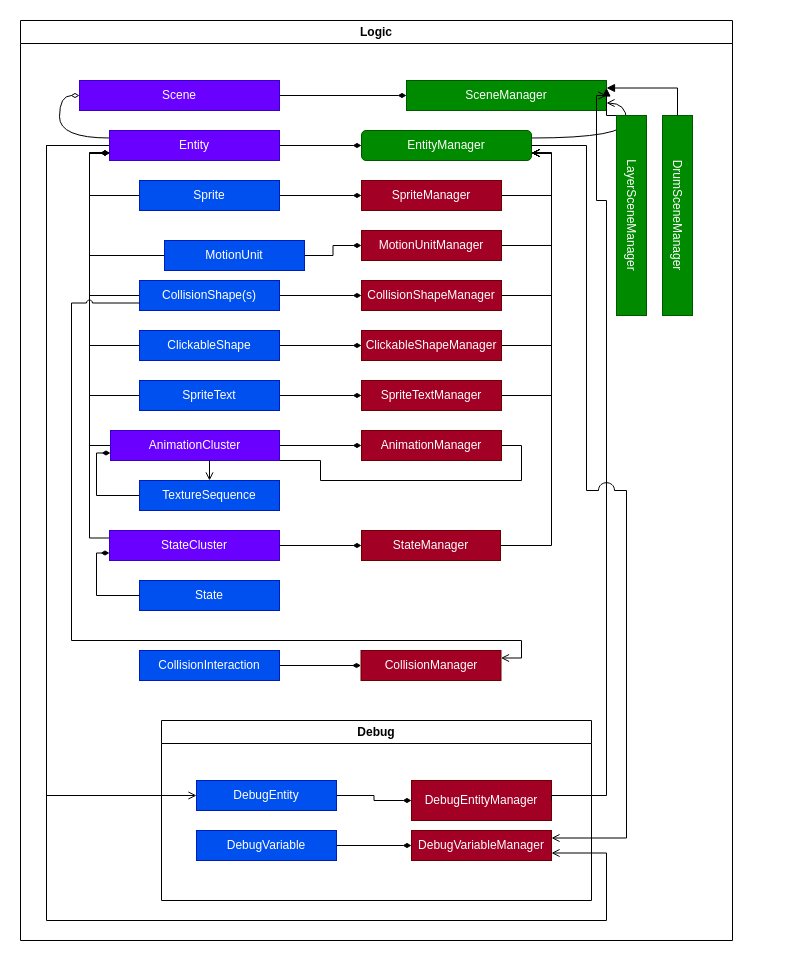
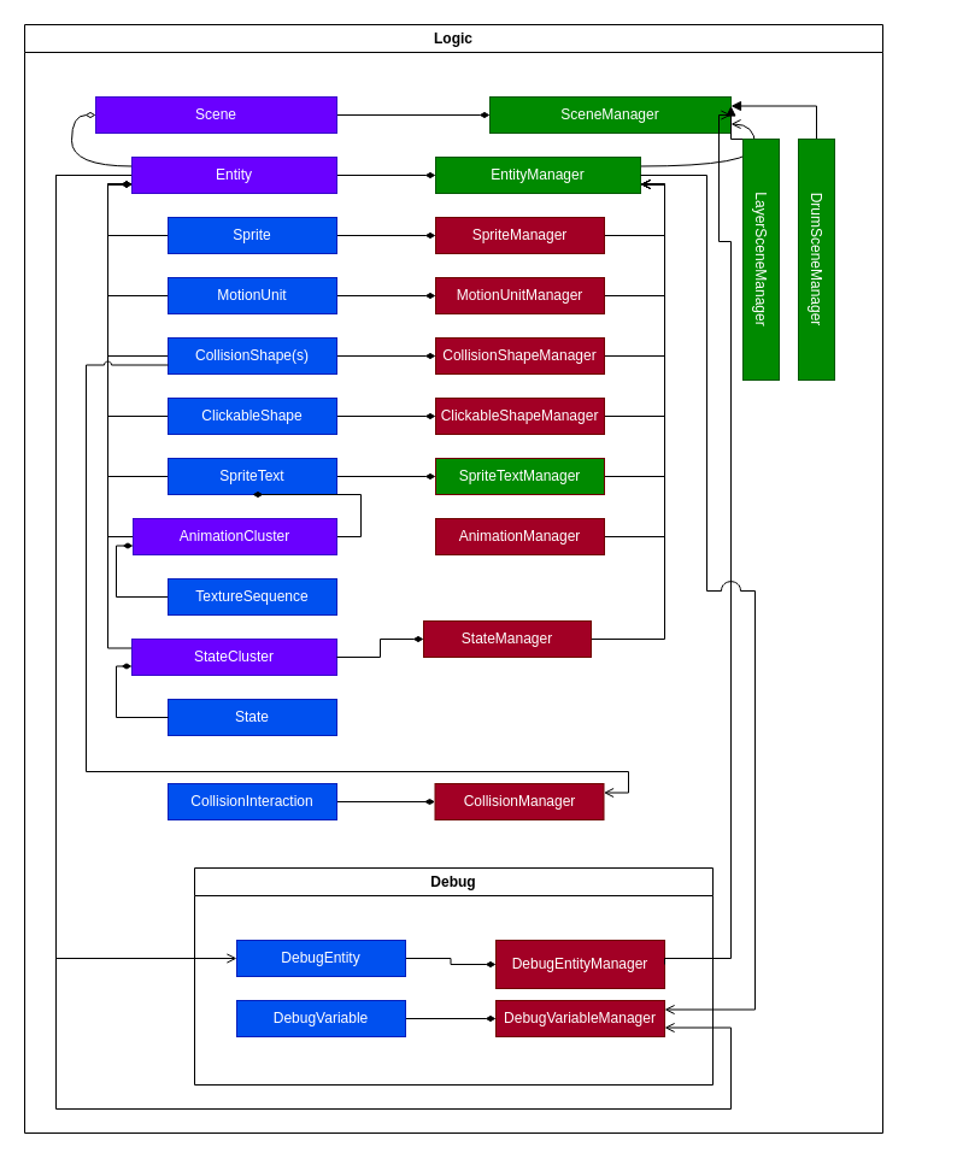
  <mxCell id="0" />
  <mxCell id="1" parent="0" />
  <mxCell id="2" value="Logic" style="swimlane;whiteSpace=wrap;html=1;" vertex="1" parent="1"><mxGeometry x="20" y="20" width="712" height="920" as="geometry" /></mxCell>
- <mxCell id="3" style="edgeStyle=orthogonalEdgeStyle;rounded=0;orthogonalLoop=1;jettySize=auto;html=1;exitX=1;exitY=0.5;exitDx=0;exitDy=0;endArrow=open;endFill=0;" edge="1" parent="2" source="43" target="67"><mxGeometry relative="1" as="geometry" /></mxCell>
+ <mxCell id="3" style="edgeStyle=orthogonalEdgeStyle;rounded=0;orthogonalLoop=1;jettySize=auto;html=1;exitX=1;exitY=0.5;exitDx=0;exitDy=0;entryX=1;entryY=0.75;entryDx=0;entryDy=0;endArrow=open;endFill=0;" edge="1" parent="2" source="43" target="32"><mxGeometry relative="1" as="geometry" /></mxCell>
  <mxCell id="4" style="edgeStyle=orthogonalEdgeStyle;rounded=0;orthogonalLoop=1;jettySize=auto;html=1;exitX=1;exitY=0.5;exitDx=0;exitDy=0;entryX=1;entryY=0.75;entryDx=0;entryDy=0;endArrow=open;endFill=0;" edge="1" parent="2" source="54" target="32"><mxGeometry relative="1" as="geometry" /></mxCell>
  <mxCell id="5" style="edgeStyle=orthogonalEdgeStyle;rounded=0;orthogonalLoop=1;jettySize=auto;html=1;exitX=1;exitY=0.5;exitDx=0;exitDy=0;entryX=0;entryY=0.5;entryDx=0;entryDy=0;endArrow=diamondThin;endFill=1;" edge="1" parent="2" source="6" target="30"><mxGeometry relative="1" as="geometry" /></mxCell>
  <mxCell id="6" value="Scene" style="rounded=0;whiteSpace=wrap;html=1;fillColor=#6a00ff;fontColor=#ffffff;strokeColor=#3700CC;" vertex="1" parent="2"><mxGeometry x="59" y="60" width="200" height="30" as="geometry" /></mxCell>
  <mxCell id="7" style="edgeStyle=orthogonalEdgeStyle;rounded=0;orthogonalLoop=1;jettySize=auto;html=1;exitX=0;exitY=0.25;exitDx=0;exitDy=0;entryX=0;entryY=0.5;entryDx=0;entryDy=0;curved=1;endArrow=diamondThin;endFill=0;" edge="1" parent="2" source="11" target="6"><mxGeometry relative="1" as="geometry" /></mxCell>
  <mxCell id="8" style="edgeStyle=orthogonalEdgeStyle;rounded=0;orthogonalLoop=1;jettySize=auto;html=1;exitX=1;exitY=0.5;exitDx=0;exitDy=0;entryX=0;entryY=0.5;entryDx=0;entryDy=0;endArrow=diamondThin;endFill=1;" edge="1" parent="2" source="11" target="32"><mxGeometry relative="1" as="geometry" /></mxCell>
  <mxCell id="9" style="edgeStyle=orthogonalEdgeStyle;rounded=0;orthogonalLoop=1;jettySize=auto;html=1;exitX=0;exitY=0.5;exitDx=0;exitDy=0;entryX=0;entryY=0.5;entryDx=0;entryDy=0;endArrow=open;endFill=0;" edge="1" parent="2" source="11" target="59"><mxGeometry relative="1" as="geometry"><Array as="points"><mxPoint x="26" y="125" /><mxPoint x="26" y="775" /></Array></mxGeometry></mxCell>
  <mxCell id="10" style="edgeStyle=orthogonalEdgeStyle;rounded=0;orthogonalLoop=1;jettySize=auto;html=1;exitX=0;exitY=0.5;exitDx=0;exitDy=0;endArrow=open;endFill=0;entryX=1;entryY=0.75;entryDx=0;entryDy=0;" edge="1" parent="2" source="11" target="63"><mxGeometry relative="1" as="geometry"><mxPoint x="586" y="830" as="targetPoint" /><Array as="points"><mxPoint x="26" y="125" /><mxPoint x="26" y="900" /><mxPoint x="586" y="900" /><mxPoint x="586" y="833" /></Array></mxGeometry></mxCell>
  <mxCell id="11" value="Entity" style="rounded=0;whiteSpace=wrap;html=1;fillColor=#6a00ff;fontColor=#ffffff;strokeColor=#3700CC;" vertex="1" parent="2"><mxGeometry x="89" y="110" width="170" height="30" as="geometry" /></mxCell>
  <mxCell id="12" style="edgeStyle=orthogonalEdgeStyle;rounded=0;orthogonalLoop=1;jettySize=auto;html=1;exitX=0;exitY=0.5;exitDx=0;exitDy=0;entryX=0;entryY=0.75;entryDx=0;entryDy=0;endArrow=diamondThin;endFill=1;" edge="1" parent="2" source="14" target="11"><mxGeometry relative="1" as="geometry" /></mxCell>
  <mxCell id="13" style="edgeStyle=orthogonalEdgeStyle;rounded=0;orthogonalLoop=1;jettySize=auto;html=1;exitX=1;exitY=0.5;exitDx=0;exitDy=0;entryX=0;entryY=0.5;entryDx=0;entryDy=0;endArrow=diamondThin;endFill=1;" edge="1" parent="2" source="14" target="34"><mxGeometry relative="1" as="geometry" /></mxCell>
  <mxCell id="14" value="Sprite" style="rounded=0;whiteSpace=wrap;html=1;fillColor=#0050ef;fontColor=#ffffff;strokeColor=#001DBC;" vertex="1" parent="2"><mxGeometry x="119" y="160" width="140" height="30" as="geometry" /></mxCell>
  <mxCell id="15" style="edgeStyle=orthogonalEdgeStyle;rounded=0;orthogonalLoop=1;jettySize=auto;html=1;exitX=0;exitY=0.5;exitDx=0;exitDy=0;entryX=0;entryY=0.75;entryDx=0;entryDy=0;endArrow=diamondThin;endFill=1;" edge="1" parent="2" source="17" target="11"><mxGeometry relative="1" as="geometry" /></mxCell>
  <mxCell id="16" style="edgeStyle=orthogonalEdgeStyle;rounded=0;orthogonalLoop=1;jettySize=auto;html=1;exitX=1;exitY=0.5;exitDx=0;exitDy=0;entryX=0;entryY=0.5;entryDx=0;entryDy=0;endArrow=diamondThin;endFill=1;" edge="1" parent="2" source="17" target="36"><mxGeometry relative="1" as="geometry" /></mxCell>
- <mxCell id="17" value="MotionUnit" style="rounded=0;whiteSpace=wrap;html=1;fillColor=#0050ef;fontColor=#ffffff;strokeColor=#001DBC;" vertex="1" parent="2"><mxGeometry x="144" y="220" width="140" height="30" as="geometry" /></mxCell>
+ <mxCell id="17" value="MotionUnit" style="rounded=0;whiteSpace=wrap;html=1;fillColor=#0050ef;fontColor=#ffffff;strokeColor=#001DBC;" vertex="1" parent="2"><mxGeometry x="119" y="210" width="140" height="30" as="geometry" /></mxCell>
  <mxCell id="18" style="edgeStyle=orthogonalEdgeStyle;rounded=0;orthogonalLoop=1;jettySize=auto;html=1;exitX=0;exitY=0.5;exitDx=0;exitDy=0;entryX=0;entryY=0.75;entryDx=0;entryDy=0;endArrow=diamondThin;endFill=1;" edge="1" parent="2" source="20" target="11"><mxGeometry relative="1" as="geometry" /></mxCell>
  <mxCell id="19" style="edgeStyle=orthogonalEdgeStyle;rounded=0;orthogonalLoop=1;jettySize=auto;html=1;exitX=1;exitY=0.5;exitDx=0;exitDy=0;entryX=0;entryY=0.5;entryDx=0;entryDy=0;endArrow=diamondThin;endFill=1;" edge="1" parent="2" source="20" target="38"><mxGeometry relative="1" as="geometry" /></mxCell>
  <mxCell id="20" value="CollisionShape(s)" style="rounded=0;whiteSpace=wrap;html=1;fillColor=#0050ef;fontColor=#ffffff;strokeColor=#001DBC;" vertex="1" parent="2"><mxGeometry x="119" y="260" width="140" height="30" as="geometry" /></mxCell>
  <mxCell id="21" style="edgeStyle=orthogonalEdgeStyle;rounded=0;orthogonalLoop=1;jettySize=auto;html=1;exitX=0;exitY=0.5;exitDx=0;exitDy=0;entryX=0;entryY=0.75;entryDx=0;entryDy=0;endArrow=diamondThin;endFill=1;" edge="1" parent="2" source="23" target="11"><mxGeometry relative="1" as="geometry" /></mxCell>
  <mxCell id="22" style="edgeStyle=orthogonalEdgeStyle;rounded=0;orthogonalLoop=1;jettySize=auto;html=1;exitX=1;exitY=0.5;exitDx=0;exitDy=0;entryX=0;entryY=0.5;entryDx=0;entryDy=0;endArrow=diamondThin;endFill=1;" edge="1" parent="2" source="23" target="40"><mxGeometry relative="1" as="geometry" /></mxCell>
  <mxCell id="23" value="ClickableShape" style="rounded=0;whiteSpace=wrap;html=1;fillColor=#0050ef;fontColor=#ffffff;strokeColor=#001DBC;" vertex="1" parent="2"><mxGeometry x="119" y="310" width="140" height="30" as="geometry" /></mxCell>
  <mxCell id="24" style="edgeStyle=orthogonalEdgeStyle;rounded=0;orthogonalLoop=1;jettySize=auto;html=1;exitX=0;exitY=0.5;exitDx=0;exitDy=0;entryX=0;entryY=0.75;entryDx=0;entryDy=0;endArrow=diamondThin;endFill=1;" edge="1" parent="2" source="26" target="11"><mxGeometry relative="1" as="geometry" /></mxCell>
  <mxCell id="25" style="edgeStyle=orthogonalEdgeStyle;rounded=0;orthogonalLoop=1;jettySize=auto;html=1;exitX=1;exitY=0.5;exitDx=0;exitDy=0;entryX=0;entryY=0.5;entryDx=0;entryDy=0;endArrow=diamondThin;endFill=1;" edge="1" parent="2" source="26" target="42"><mxGeometry relative="1" as="geometry" /></mxCell>
  <mxCell id="26" value="SpriteText" style="rounded=0;whiteSpace=wrap;html=1;fillColor=#0050ef;fontColor=#ffffff;strokeColor=#001DBC;" vertex="1" parent="2"><mxGeometry x="119" y="360" width="140" height="30" as="geometry" /></mxCell>
  <mxCell id="27" style="edgeStyle=orthogonalEdgeStyle;rounded=0;orthogonalLoop=1;jettySize=auto;html=1;exitX=0;exitY=0.5;exitDx=0;exitDy=0;entryX=0;entryY=0.75;entryDx=0;entryDy=0;endArrow=diamondThin;endFill=1;" edge="1" parent="2" source="29" target="11"><mxGeometry relative="1" as="geometry"><mxPoint x="-49" y="150" as="targetPoint" /></mxGeometry></mxCell>
- <mxCell id="28" style="edgeStyle=orthogonalEdgeStyle;rounded=0;orthogonalLoop=1;jettySize=auto;html=1;exitX=1;exitY=0.5;exitDx=0;exitDy=0;entryX=0;entryY=0.5;entryDx=0;entryDy=0;endArrow=diamondThin;endFill=1;" edge="1" parent="2" source="29" target="43"><mxGeometry relative="1" as="geometry" /></mxCell>
+ <mxCell id="28" style="edgeStyle=orthogonalEdgeStyle;rounded=0;orthogonalLoop=1;jettySize=auto;html=1;exitX=1;exitY=0.5;exitDx=0;exitDy=0;endArrow=diamondThin;endFill=1;" edge="1" parent="2" source="29" target="26"><mxGeometry relative="1" as="geometry" /></mxCell>
  <mxCell id="29" value="AnimationCluster" style="rounded=0;whiteSpace=wrap;html=1;fillColor=#6a00ff;fontColor=#ffffff;strokeColor=#3700CC;" vertex="1" parent="2"><mxGeometry x="90" y="410" width="169" height="30" as="geometry" /></mxCell>
  <mxCell id="30" value="SceneManager" style="rounded=0;whiteSpace=wrap;html=1;fillColor=#008a00;fontColor=#ffffff;strokeColor=#005700;" vertex="1" parent="2"><mxGeometry x="386" y="60" width="200" height="30" as="geometry" /></mxCell>
  <mxCell id="31" style="edgeStyle=orthogonalEdgeStyle;rounded=0;orthogonalLoop=1;jettySize=auto;html=1;exitX=1;exitY=0.25;exitDx=0;exitDy=0;entryX=1;entryY=0.75;entryDx=0;entryDy=0;curved=1;endArrow=open;endFill=0;" edge="1" parent="2" source="32" target="30"><mxGeometry relative="1" as="geometry" /></mxCell>
- <mxCell id="32" value="EntityManager" style="whiteSpace=wrap;html=1;fillColor=#008a00;fontColor=#ffffff;strokeColor=#005700;rounded=1;" vertex="1" parent="2"><mxGeometry x="341" y="110" width="170" height="30" as="geometry" /></mxCell>
+ <mxCell id="32" value="EntityManager" style="rounded=0;whiteSpace=wrap;html=1;fillColor=#008a00;fontColor=#ffffff;strokeColor=#005700;" vertex="1" parent="2"><mxGeometry x="341" y="110" width="170" height="30" as="geometry" /></mxCell>
  <mxCell id="33" style="edgeStyle=orthogonalEdgeStyle;rounded=0;orthogonalLoop=1;jettySize=auto;html=1;exitX=1;exitY=0.5;exitDx=0;exitDy=0;entryX=1;entryY=0.75;entryDx=0;entryDy=0;endArrow=open;endFill=0;" edge="1" parent="2" source="34" target="32"><mxGeometry relative="1" as="geometry" /></mxCell>
  <mxCell id="34" value="SpriteManager" style="rounded=0;whiteSpace=wrap;html=1;fillColor=#a20025;fontColor=#ffffff;strokeColor=#6F0000;" vertex="1" parent="2"><mxGeometry x="341" y="160" width="140" height="30" as="geometry" /></mxCell>
  <mxCell id="35" style="edgeStyle=orthogonalEdgeStyle;rounded=0;orthogonalLoop=1;jettySize=auto;html=1;exitX=1;exitY=0.5;exitDx=0;exitDy=0;entryX=1;entryY=0.75;entryDx=0;entryDy=0;endArrow=open;endFill=0;" edge="1" parent="2" source="36" target="32"><mxGeometry relative="1" as="geometry" /></mxCell>
  <mxCell id="36" value="MotionUnitManager" style="rounded=0;whiteSpace=wrap;html=1;fillColor=#a20025;fontColor=#ffffff;strokeColor=#6F0000;" vertex="1" parent="2"><mxGeometry x="341" y="210" width="140" height="30" as="geometry" /></mxCell>
  <mxCell id="37" style="edgeStyle=orthogonalEdgeStyle;rounded=0;orthogonalLoop=1;jettySize=auto;html=1;exitX=1;exitY=0.5;exitDx=0;exitDy=0;entryX=1;entryY=0.75;entryDx=0;entryDy=0;endArrow=open;endFill=0;" edge="1" parent="2" source="38" target="32"><mxGeometry relative="1" as="geometry" /></mxCell>
  <mxCell id="38" value="CollisionShapeManager" style="rounded=0;whiteSpace=wrap;html=1;fillColor=#a20025;fontColor=#ffffff;strokeColor=#6F0000;" vertex="1" parent="2"><mxGeometry x="341" y="260" width="140" height="30" as="geometry" /></mxCell>
  <mxCell id="39" style="edgeStyle=orthogonalEdgeStyle;rounded=0;orthogonalLoop=1;jettySize=auto;html=1;exitX=1;exitY=0.5;exitDx=0;exitDy=0;entryX=1;entryY=0.75;entryDx=0;entryDy=0;endArrow=open;endFill=0;" edge="1" parent="2" source="40" target="32"><mxGeometry relative="1" as="geometry" /></mxCell>
  <mxCell id="40" value="ClickableShapeManager" style="rounded=0;whiteSpace=wrap;html=1;fillColor=#a20025;fontColor=#ffffff;strokeColor=#6F0000;" vertex="1" parent="2"><mxGeometry x="341" y="310" width="140" height="30" as="geometry" /></mxCell>
  <mxCell id="41" style="edgeStyle=orthogonalEdgeStyle;rounded=0;orthogonalLoop=1;jettySize=auto;html=1;exitX=1;exitY=0.5;exitDx=0;exitDy=0;entryX=1;entryY=0.75;entryDx=0;entryDy=0;endArrow=open;endFill=0;" edge="1" parent="2" source="42" target="32"><mxGeometry relative="1" as="geometry" /></mxCell>
- <mxCell id="42" value="SpriteTextManager" style="rounded=0;whiteSpace=wrap;html=1;fillColor=#a20025;fontColor=#ffffff;strokeColor=#6F0000;" vertex="1" parent="2"><mxGeometry x="341" y="360" width="140" height="30" as="geometry" /></mxCell>
+ <mxCell id="42" value="SpriteTextManager" style="rounded=0;whiteSpace=wrap;html=1;fillColor=#008a00;fontColor=#ffffff;strokeColor=#6F0000;" vertex="1" parent="2"><mxGeometry x="341" y="360" width="140" height="30" as="geometry" /></mxCell>
  <mxCell id="43" value="AnimationManager" style="rounded=0;whiteSpace=wrap;html=1;fillColor=#a20025;fontColor=#ffffff;strokeColor=#6F0000;" vertex="1" parent="2"><mxGeometry x="341" y="410" width="140" height="30" as="geometry" /></mxCell>
  <mxCell id="44" value="CollisionManager" style="rounded=0;whiteSpace=wrap;html=1;fillColor=#a20025;fontColor=#ffffff;strokeColor=#6F0000;" vertex="1" parent="2"><mxGeometry x="340.5" y="630" width="140" height="30" as="geometry" /></mxCell>
  <mxCell id="45" style="edgeStyle=orthogonalEdgeStyle;rounded=0;orthogonalLoop=1;jettySize=auto;html=1;exitX=1;exitY=0.5;exitDx=0;exitDy=0;entryX=0;entryY=0.5;entryDx=0;entryDy=0;endArrow=diamondThin;endFill=1;" edge="1" parent="2" source="46" target="44"><mxGeometry relative="1" as="geometry" /></mxCell>
  <mxCell id="46" value="CollisionInteraction" style="rounded=0;whiteSpace=wrap;html=1;fillColor=#0050ef;fontColor=#ffffff;strokeColor=#001DBC;" vertex="1" parent="2"><mxGeometry x="119" y="630" width="140" height="30" as="geometry" /></mxCell>
  <mxCell id="47" style="edgeStyle=orthogonalEdgeStyle;rounded=0;orthogonalLoop=1;jettySize=auto;html=1;exitX=0;exitY=0.5;exitDx=0;exitDy=0;entryX=1;entryY=0.25;entryDx=0;entryDy=0;endArrow=block;endFill=1;" edge="1" parent="2" source="48" target="30"><mxGeometry relative="1" as="geometry" /></mxCell>
  <mxCell id="48" value="DrumSceneManager" style="rounded=0;whiteSpace=wrap;html=1;rotation=90;fillColor=#008a00;fontColor=#ffffff;strokeColor=#005700;" vertex="1" parent="2"><mxGeometry x="557" y="180" width="200" height="30" as="geometry" /></mxCell>
  <mxCell id="49" style="edgeStyle=orthogonalEdgeStyle;rounded=0;orthogonalLoop=1;jettySize=auto;html=1;exitX=0;exitY=0.5;exitDx=0;exitDy=0;entryX=1;entryY=0.25;entryDx=0;entryDy=0;endArrow=block;endFill=1;" edge="1" parent="2" source="50" target="30"><mxGeometry relative="1" as="geometry"><mxPoint x="555" y="80" as="targetPoint" /></mxGeometry></mxCell>
  <mxCell id="50" value="LayerSceneManager" style="rounded=0;whiteSpace=wrap;html=1;rotation=90;fillColor=#008a00;fontColor=#ffffff;strokeColor=#005700;" vertex="1" parent="2"><mxGeometry x="511" y="180" width="200" height="30" as="geometry" /></mxCell>
  <mxCell id="51" style="edgeStyle=orthogonalEdgeStyle;rounded=0;orthogonalLoop=1;jettySize=auto;html=1;exitX=0;exitY=0.25;exitDx=0;exitDy=0;entryX=0;entryY=0.75;entryDx=0;entryDy=0;endArrow=diamondThin;endFill=1;" edge="1" parent="2" source="52" target="11"><mxGeometry relative="1" as="geometry" /></mxCell>
  <mxCell id="52" value="StateCluster" style="rounded=0;whiteSpace=wrap;html=1;fillColor=#6a00ff;fontColor=#ffffff;strokeColor=#3700CC;" vertex="1" parent="2"><mxGeometry x="89" y="510" width="170" height="30" as="geometry" /></mxCell>
  <mxCell id="53" value="State" style="rounded=0;whiteSpace=wrap;html=1;fillColor=#0050ef;fontColor=#ffffff;strokeColor=#001DBC;" vertex="1" parent="2"><mxGeometry x="119" y="560" width="140" height="30" as="geometry" /></mxCell>
- <mxCell id="54" value="StateManager" style="rounded=0;whiteSpace=wrap;html=1;fillColor=#a20025;fontColor=#ffffff;strokeColor=#6F0000;" vertex="1" parent="2"><mxGeometry x="341" y="510" width="139" height="30" as="geometry" /></mxCell>
+ <mxCell id="54" value="StateManager" style="rounded=0;whiteSpace=wrap;html=1;fillColor=#a20025;fontColor=#ffffff;strokeColor=#6F0000;" vertex="1" parent="2"><mxGeometry x="331" y="495" width="139" height="30" as="geometry" /></mxCell>
  <mxCell id="55" style="edgeStyle=orthogonalEdgeStyle;rounded=0;orthogonalLoop=1;jettySize=auto;html=1;exitX=0;exitY=0.5;exitDx=0;exitDy=0;entryX=0;entryY=0.75;entryDx=0;entryDy=0;endArrow=diamondThin;endFill=1;" edge="1" parent="2" source="53" target="52"><mxGeometry relative="1" as="geometry"><Array as="points"><mxPoint x="76" y="575" /><mxPoint x="76" y="533" /></Array></mxGeometry></mxCell>
  <mxCell id="56" style="edgeStyle=orthogonalEdgeStyle;rounded=0;orthogonalLoop=1;jettySize=auto;html=1;exitX=1;exitY=0.5;exitDx=0;exitDy=0;entryX=0;entryY=0.5;entryDx=0;entryDy=0;endArrow=diamondThin;endFill=1;" edge="1" parent="2" source="52" target="54"><mxGeometry relative="1" as="geometry" /></mxCell>
  <mxCell id="57" value="Debug" style="swimlane;whiteSpace=wrap;html=1;" vertex="1" parent="2"><mxGeometry x="141" y="700" width="430" height="180" as="geometry"><mxRectangle x="800" y="30" width="70" height="30" as="alternateBounds" /></mxGeometry></mxCell>
  <mxCell id="58" style="edgeStyle=orthogonalEdgeStyle;rounded=0;orthogonalLoop=1;jettySize=auto;html=1;exitX=1;exitY=0.5;exitDx=0;exitDy=0;entryX=0;entryY=0.5;entryDx=0;entryDy=0;endArrow=diamondThin;endFill=1;" edge="1" parent="57" source="59" target="60"><mxGeometry relative="1" as="geometry" /></mxCell>
  <mxCell id="59" value="DebugEntity" style="rounded=0;whiteSpace=wrap;html=1;fillColor=#0050ef;fontColor=#ffffff;strokeColor=#001DBC;" vertex="1" parent="57"><mxGeometry x="35" y="60" width="140" height="30" as="geometry" /></mxCell>
  <mxCell id="60" value="DebugEntityManager" style="rounded=0;whiteSpace=wrap;html=1;fillColor=#a20025;fontColor=#ffffff;strokeColor=#6F0000;" vertex="1" parent="57"><mxGeometry x="250" y="60" width="140" height="40" as="geometry" /></mxCell>
  <mxCell id="61" style="edgeStyle=orthogonalEdgeStyle;rounded=0;orthogonalLoop=1;jettySize=auto;html=1;exitX=1;exitY=0.5;exitDx=0;exitDy=0;entryX=0;entryY=0.5;entryDx=0;entryDy=0;endArrow=diamondThin;endFill=1;" edge="1" parent="57" source="62" target="63"><mxGeometry relative="1" as="geometry" /></mxCell>
  <mxCell id="62" value="DebugVariable" style="rounded=0;whiteSpace=wrap;html=1;fillColor=#0050ef;fontColor=#ffffff;strokeColor=#001DBC;" vertex="1" parent="57"><mxGeometry x="35" y="110" width="140" height="30" as="geometry" /></mxCell>
  <mxCell id="63" value="DebugVariableManager" style="rounded=0;whiteSpace=wrap;html=1;fillColor=#a20025;fontColor=#ffffff;strokeColor=#6F0000;" vertex="1" parent="57"><mxGeometry x="250" y="110" width="140" height="30" as="geometry" /></mxCell>
  <mxCell id="64" style="edgeStyle=orthogonalEdgeStyle;rounded=0;orthogonalLoop=1;jettySize=auto;html=1;exitX=1;exitY=0.5;exitDx=0;exitDy=0;entryX=1;entryY=0.5;entryDx=0;entryDy=0;endArrow=open;endFill=0;" edge="1" parent="2" source="60" target="30"><mxGeometry relative="1" as="geometry"><Array as="points"><mxPoint x="586" y="775" /><mxPoint x="586" y="180" /><mxPoint x="576" y="180" /><mxPoint x="576" y="75" /></Array></mxGeometry></mxCell>
  <mxCell id="65" style="edgeStyle=orthogonalEdgeStyle;rounded=0;orthogonalLoop=1;jettySize=auto;html=1;exitX=1;exitY=0.5;exitDx=0;exitDy=0;endArrow=open;endFill=0;jumpStyle=arc;jumpSize=16;entryX=1;entryY=0.25;entryDx=0;entryDy=0;" edge="1" parent="2" source="32" target="63"><mxGeometry relative="1" as="geometry"><mxPoint x="606" y="840" as="targetPoint" /><Array as="points"><mxPoint x="566" y="125" /><mxPoint x="566" y="470" /><mxPoint x="606" y="470" /><mxPoint x="606" y="818" /></Array></mxGeometry></mxCell>
  <mxCell id="66" style="edgeStyle=orthogonalEdgeStyle;rounded=0;orthogonalLoop=1;jettySize=auto;html=1;exitX=0;exitY=0.5;exitDx=0;exitDy=0;entryX=0;entryY=0.75;entryDx=0;entryDy=0;endArrow=diamondThin;endFill=1;" edge="1" parent="2" source="67" target="29"><mxGeometry relative="1" as="geometry"><Array as="points"><mxPoint x="76" y="475" /><mxPoint x="76" y="433" /></Array></mxGeometry></mxCell>
  <mxCell id="67" value="TextureSequence" style="rounded=0;whiteSpace=wrap;html=1;fillColor=#0050ef;fontColor=#ffffff;strokeColor=#001DBC;" vertex="1" parent="2"><mxGeometry x="119" y="460" width="140" height="30" as="geometry" /></mxCell>
  <mxCell id="68" style="edgeStyle=orthogonalEdgeStyle;rounded=0;orthogonalLoop=1;jettySize=auto;html=1;exitX=0;exitY=0.75;exitDx=0;exitDy=0;entryX=1;entryY=0.25;entryDx=0;entryDy=0;endArrow=open;endFill=0;jumpStyle=arc;startSize=8;" edge="1" parent="2" source="20" target="44"><mxGeometry relative="1" as="geometry"><Array as="points"><mxPoint x="51" y="282" /><mxPoint x="51" y="620" /><mxPoint x="501" y="620" /><mxPoint x="501" y="638" /></Array></mxGeometry></mxCell>
